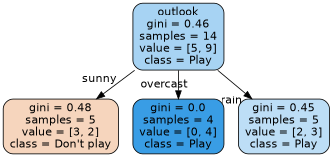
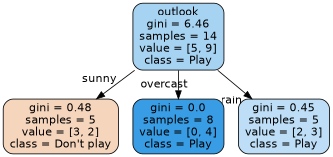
  digraph {
    node [color=black fontname=helvetica shape=box style="filled, rounded"]
    edge [fontname=helvetica labelangle=45 labeldistance=2.5]
-   n1 [fillcolor="#a7d3f3" label="outlook\ngini = 0.46\nsamples = 14\nvalue = [5, 9]\nclass = Play"]
+   n1 [fillcolor="#a7d3f3" label="outlook\ngini = 6.46\nsamples = 14\nvalue = [5, 9]\nclass = Play"]
    n2 [fillcolor="#f6d5bd" label="gini = 0.48\nsamples = 5\nvalue = [3, 2]\nclass = Don't play"]
-   n3 [fillcolor="#399de5" label="gini = 0.0\nsamples = 4\nvalue = [0, 4]\nclass = Play"]
+   n3 [fillcolor="#399de5" label="gini = 0.0\nsamples = 8\nvalue = [0, 4]\nclass = Play"]
    n4 [fillcolor="#bddef6" label="gini = 0.45\nsamples = 5\nvalue = [2, 3]\nclass = Play"]
    n1 -> n2 [headlabel=sunny]
    n1 -> n3 [headlabel=overcast]
    n1 -> n4 [headlabel=rain]
  }
